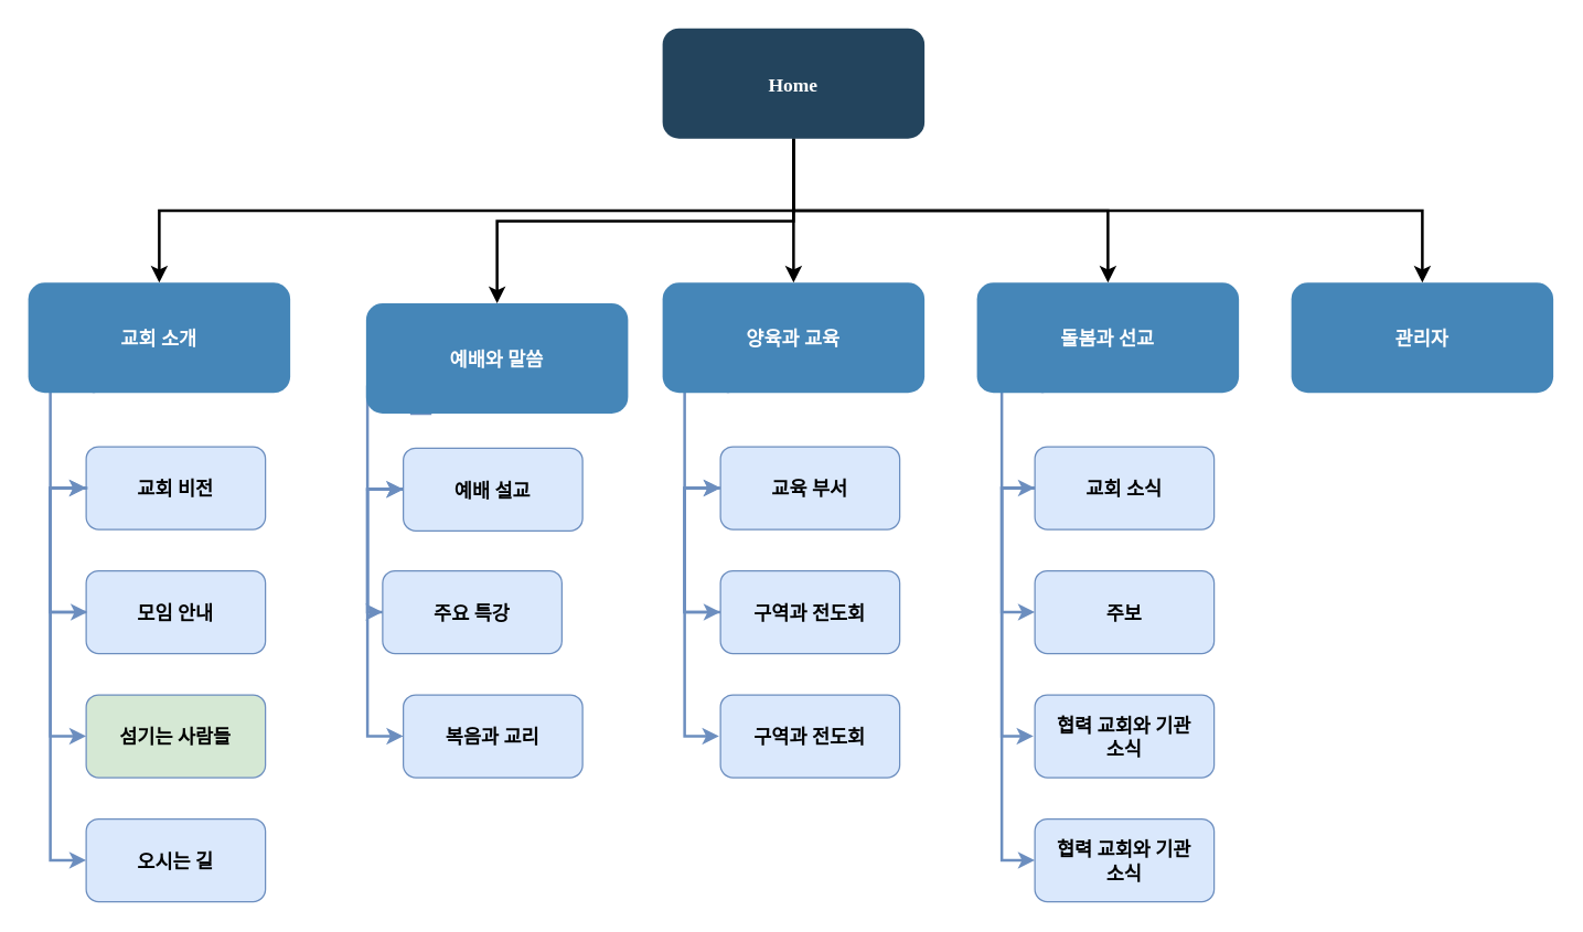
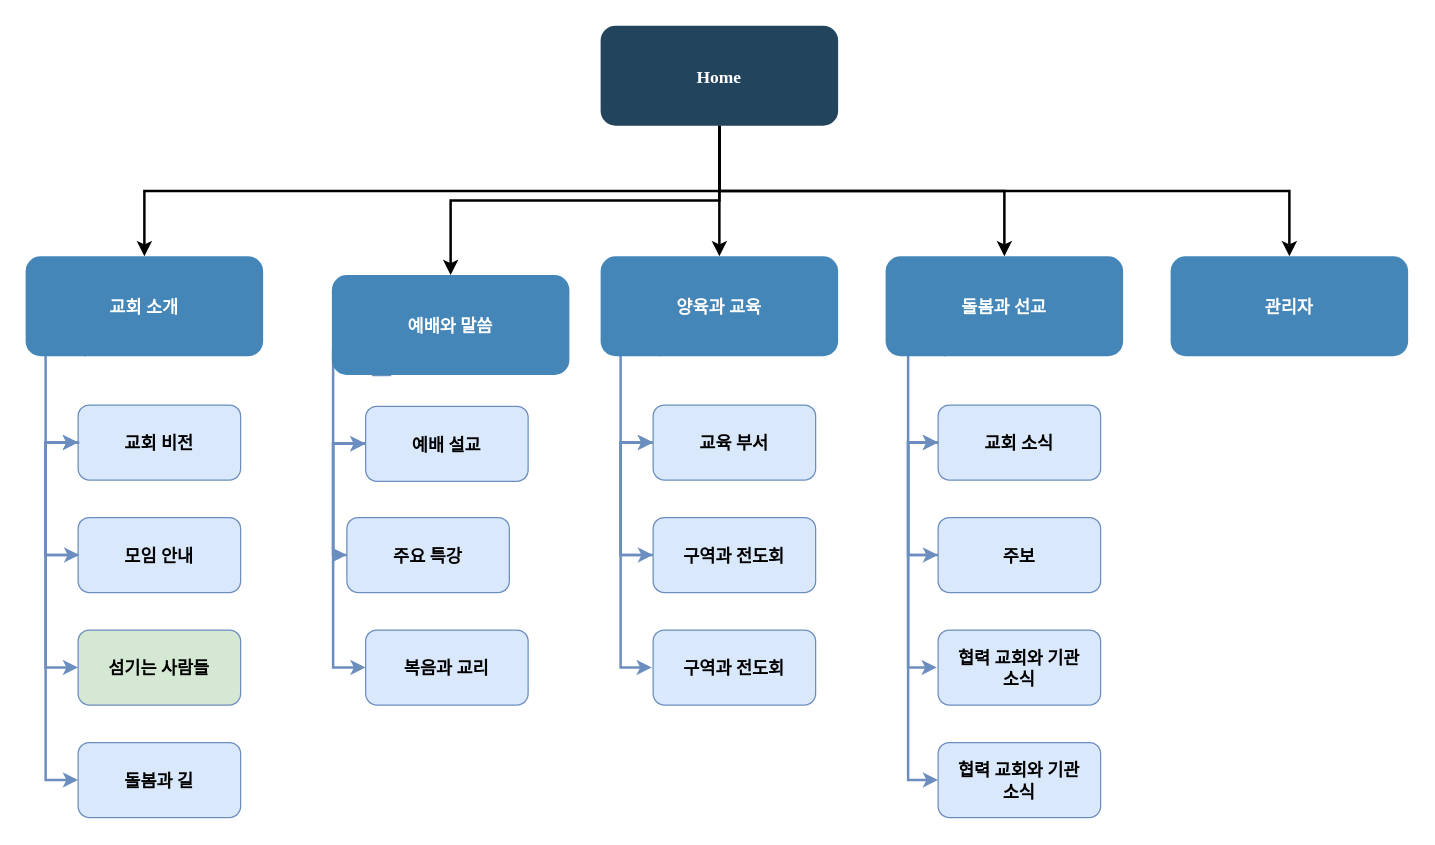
  <mxCell id="0" />
  <mxCell id="1" parent="0" />
  <mxCell id="2" style="edgeStyle=orthogonalEdgeStyle;rounded=0;orthogonalLoop=1;jettySize=auto;html=1;exitX=0.5;exitY=1;exitDx=0;exitDy=0;entryX=0.5;entryY=0;entryDx=0;entryDy=0;strokeWidth=2;" edge="1" parent="1" source="7" target="12"><mxGeometry relative="1" as="geometry" /></mxCell>
  <mxCell id="3" style="edgeStyle=orthogonalEdgeStyle;rounded=0;orthogonalLoop=1;jettySize=auto;html=1;exitX=0.5;exitY=1;exitDx=0;exitDy=0;entryX=0.5;entryY=0;entryDx=0;entryDy=0;strokeWidth=2;" edge="1" parent="1" source="7" target="10"><mxGeometry relative="1" as="geometry" /></mxCell>
  <mxCell id="4" style="edgeStyle=orthogonalEdgeStyle;rounded=0;orthogonalLoop=1;jettySize=auto;html=1;exitX=0.5;exitY=1;exitDx=0;exitDy=0;strokeWidth=2;" edge="1" parent="1" source="7" target="23"><mxGeometry relative="1" as="geometry" /></mxCell>
  <mxCell id="5" style="edgeStyle=orthogonalEdgeStyle;rounded=0;orthogonalLoop=1;jettySize=auto;html=1;exitX=0.5;exitY=1;exitDx=0;exitDy=0;entryX=0.5;entryY=0;entryDx=0;entryDy=0;strokeWidth=2;" edge="1" parent="1" source="7" target="36"><mxGeometry relative="1" as="geometry" /></mxCell>
  <mxCell id="6" style="edgeStyle=orthogonalEdgeStyle;rounded=0;orthogonalLoop=1;jettySize=auto;html=1;exitX=0.5;exitY=1;exitDx=0;exitDy=0;strokeWidth=2;" edge="1" parent="1" source="7" target="8"><mxGeometry relative="1" as="geometry" /></mxCell>
  <mxCell id="7" value="Home" style="rounded=1;fillColor=#23445D;gradientColor=none;strokeColor=none;fontColor=#FFFFFF;fontStyle=1;fontFamily=Tahoma;fontSize=14" parent="1" vertex="1"><mxGeometry x="480" y="20" width="190" height="80" as="geometry" /></mxCell>
  <mxCell id="8" value="관리자" style="rounded=1;fillColor=#4586B8;gradientColor=none;strokeColor=none;fontColor=#FFFFFF;fontStyle=1;fontFamily=Tahoma;fontSize=14" parent="1" vertex="1"><mxGeometry x="936" y="204.5" width="190" height="80" as="geometry" /></mxCell>
  <mxCell id="9" style="edgeStyle=orthogonalEdgeStyle;rounded=0;orthogonalLoop=1;jettySize=auto;html=1;exitX=0.25;exitY=1;exitDx=0;exitDy=0;entryX=0;entryY=0.5;entryDx=0;entryDy=0;strokeWidth=2;fillColor=#dae8fc;strokeColor=#6c8ebf;" edge="1" parent="1" source="10" target="14"><mxGeometry relative="1" as="geometry"><Array as="points"><mxPoint x="298" y="280" /><mxPoint x="266" y="280" /><mxPoint x="266" y="355" /></Array></mxGeometry></mxCell>
  <mxCell id="10" value="예배와 말씀" style="rounded=1;fillColor=#4586B8;gradientColor=none;strokeColor=none;fontColor=#FFFFFF;fontStyle=1;fontFamily=Tahoma;fontSize=14" parent="1" vertex="1"><mxGeometry x="265" y="219.5" width="190" height="80" as="geometry" /></mxCell>
  <mxCell id="11" style="edgeStyle=orthogonalEdgeStyle;rounded=0;orthogonalLoop=1;jettySize=auto;html=1;exitX=0.25;exitY=1;exitDx=0;exitDy=0;strokeWidth=2;entryX=0;entryY=0.5;entryDx=0;entryDy=0;fillColor=#dae8fc;strokeColor=#6c8ebf;" edge="1" parent="1" source="12" target="16"><mxGeometry relative="1" as="geometry"><mxPoint x="36" y="350" as="targetPoint" /><Array as="points"><mxPoint x="68" y="280" /><mxPoint x="36" y="280" /><mxPoint x="36" y="354" /></Array></mxGeometry></mxCell>
  <mxCell id="12" value="교회 소개" style="rounded=1;fillColor=#4586B8;gradientColor=none;strokeColor=none;fontColor=#FFFFFF;fontStyle=1;fontFamily=Tahoma;fontSize=14" parent="1" vertex="1"><mxGeometry x="20" y="204.5" width="190" height="80" as="geometry" /></mxCell>
  <mxCell id="13" style="edgeStyle=orthogonalEdgeStyle;rounded=0;orthogonalLoop=1;jettySize=auto;html=1;exitX=0;exitY=0.5;exitDx=0;exitDy=0;entryX=0;entryY=0.5;entryDx=0;entryDy=0;strokeWidth=2;fillColor=#dae8fc;strokeColor=#6c8ebf;" edge="1" parent="1" source="14" target="33"><mxGeometry relative="1" as="geometry"><Array as="points"><mxPoint x="266" y="355" /><mxPoint x="266" y="534" /></Array></mxGeometry></mxCell>
  <mxCell id="14" value="예배 설교" style="rounded=1;fillColor=#dae8fc;strokeColor=#6c8ebf;fontStyle=1;fontFamily=Tahoma;fontSize=14;" parent="1" vertex="1"><mxGeometry x="292" y="324.5" width="130" height="60" as="geometry" /></mxCell>
  <mxCell id="15" style="edgeStyle=orthogonalEdgeStyle;rounded=0;orthogonalLoop=1;jettySize=auto;html=1;exitX=0;exitY=0.5;exitDx=0;exitDy=0;entryX=0;entryY=0.5;entryDx=0;entryDy=0;strokeWidth=2;fillColor=#dae8fc;strokeColor=#6c8ebf;" edge="1" parent="1" source="16" target="32"><mxGeometry relative="1" as="geometry"><Array as="points"><mxPoint x="36" y="353" /><mxPoint x="36" y="623" /></Array></mxGeometry></mxCell>
  <mxCell id="16" value="교회 비전" style="rounded=1;fillColor=#dae8fc;strokeColor=#6c8ebf;fontStyle=1;fontFamily=Tahoma;fontSize=14;" parent="1" vertex="1"><mxGeometry x="62" y="323.5" width="130" height="60" as="geometry" /></mxCell>
  <mxCell id="17" style="edgeStyle=orthogonalEdgeStyle;rounded=0;orthogonalLoop=1;jettySize=auto;html=1;exitX=0;exitY=0.5;exitDx=0;exitDy=0;entryX=0;entryY=0.5;entryDx=0;entryDy=0;strokeWidth=2;fillColor=#dae8fc;strokeColor=#6c8ebf;" edge="1" parent="1"><mxGeometry relative="1" as="geometry"><mxPoint x="62" y="443.5" as="sourcePoint" /><mxPoint x="62" y="353.5" as="targetPoint" /><Array as="points"><mxPoint x="36" y="443" /><mxPoint x="36" y="353" /></Array></mxGeometry></mxCell>
  <mxCell id="18" value="모임 안내" style="rounded=1;fillColor=#dae8fc;strokeColor=#6c8ebf;fontStyle=1;fontFamily=Tahoma;fontSize=14;" parent="1" vertex="1"><mxGeometry x="62" y="413.5" width="130" height="60" as="geometry" /></mxCell>
  <mxCell id="19" value="섬기는 사람들" style="rounded=1;fillColor=#d5e8d4;strokeColor=#6c8ebf;fontStyle=1;fontFamily=Tahoma;fontSize=14;" parent="1" vertex="1"><mxGeometry x="62" y="503.5" width="130" height="60" as="geometry" /></mxCell>
  <mxCell id="20" value="" style="edgeStyle=elbowEdgeStyle;elbow=horizontal;strokeWidth=2;rounded=0;fillColor=#dae8fc;strokeColor=#6c8ebf;" parent="1" edge="1"><mxGeometry x="-248" y="173.5" width="100" height="100" as="geometry"><mxPoint x="63" y="353.5" as="sourcePoint" /><mxPoint x="63" y="443.5" as="targetPoint" /><Array as="points"><mxPoint x="36" y="400" /></Array></mxGeometry></mxCell>
  <mxCell id="21" value="" style="edgeStyle=elbowEdgeStyle;elbow=horizontal;strokeWidth=2;rounded=0;fillColor=#dae8fc;strokeColor=#6c8ebf;" parent="1" edge="1"><mxGeometry x="-249" y="173.5" width="100" height="100" as="geometry"><mxPoint x="62" y="353.5" as="sourcePoint" /><mxPoint x="62" y="533.5" as="targetPoint" /><Array as="points"><mxPoint x="36" y="440" /><mxPoint x="38" y="430" /><mxPoint x="38" y="420" /><mxPoint x="38" y="420" /><mxPoint x="38" y="470" /><mxPoint x="37" y="520" /><mxPoint x="37" y="443.5" /></Array></mxGeometry></mxCell>
  <mxCell id="22" style="edgeStyle=orthogonalEdgeStyle;rounded=0;orthogonalLoop=1;jettySize=auto;html=1;exitX=0.25;exitY=1;exitDx=0;exitDy=0;entryX=0;entryY=0.5;entryDx=0;entryDy=0;strokeWidth=2;fillColor=#dae8fc;strokeColor=#6c8ebf;" edge="1" parent="1" source="23" target="25"><mxGeometry relative="1" as="geometry"><Array as="points"><mxPoint x="528" y="280" /><mxPoint x="496" y="280" /><mxPoint x="496" y="354" /></Array></mxGeometry></mxCell>
  <mxCell id="23" value="양육과 교육" style="rounded=1;fillColor=#4586B8;gradientColor=none;strokeColor=none;fontColor=#FFFFFF;fontStyle=1;fontFamily=Tahoma;fontSize=14" parent="1" vertex="1"><mxGeometry x="480" y="204.5" width="190" height="80" as="geometry" /></mxCell>
  <mxCell id="24" style="edgeStyle=orthogonalEdgeStyle;rounded=0;orthogonalLoop=1;jettySize=auto;html=1;exitX=0;exitY=0.5;exitDx=0;exitDy=0;entryX=0;entryY=0.5;entryDx=0;entryDy=0;strokeWidth=2;fillColor=#dae8fc;strokeColor=#6c8ebf;" edge="1" parent="1"><mxGeometry relative="1" as="geometry"><mxPoint x="521" y="353.5" as="sourcePoint" /><mxPoint x="521" y="533.5" as="targetPoint" /><Array as="points"><mxPoint x="496" y="354" /><mxPoint x="496" y="534" /></Array></mxGeometry></mxCell>
  <mxCell id="25" value="교육 부서" style="rounded=1;fillColor=#dae8fc;strokeColor=#6c8ebf;fontStyle=1;fontFamily=Tahoma;fontSize=14;" parent="1" vertex="1"><mxGeometry x="522" y="323.5" width="130" height="60" as="geometry" /></mxCell>
  <mxCell id="26" style="edgeStyle=orthogonalEdgeStyle;rounded=0;orthogonalLoop=1;jettySize=auto;html=1;exitX=0;exitY=0.5;exitDx=0;exitDy=0;entryX=0;entryY=0.5;entryDx=0;entryDy=0;strokeWidth=2;fillColor=#dae8fc;strokeColor=#6c8ebf;" edge="1" parent="1" source="27" target="14"><mxGeometry relative="1" as="geometry"><Array as="points"><mxPoint x="266" y="444" /><mxPoint x="266" y="355" /></Array></mxGeometry></mxCell>
  <mxCell id="27" value="주요 특강" style="rounded=1;fillColor=#dae8fc;strokeColor=#6c8ebf;fontStyle=1;fontFamily=Tahoma;fontSize=14;" parent="1" vertex="1"><mxGeometry x="277" y="413.5" width="130" height="60" as="geometry" /></mxCell>
  <mxCell id="28" value="" style="edgeStyle=elbowEdgeStyle;elbow=horizontal;strokeWidth=2;rounded=0;fillColor=#dae8fc;strokeColor=#6c8ebf;" parent="1" target="27" edge="1"><mxGeometry x="-19" y="173.5" width="100" height="100" as="geometry"><mxPoint x="292" y="354" as="sourcePoint" /><mxPoint x="-223" y="3.5" as="targetPoint" /><Array as="points"><mxPoint x="266" y="400" /><mxPoint x="266" y="420" /><mxPoint x="268" y="400" /></Array></mxGeometry></mxCell>
  <mxCell id="29" style="edgeStyle=orthogonalEdgeStyle;rounded=0;orthogonalLoop=1;jettySize=auto;html=1;exitX=0;exitY=0.5;exitDx=0;exitDy=0;entryX=0;entryY=0.5;entryDx=0;entryDy=0;strokeWidth=2;fillColor=#dae8fc;strokeColor=#6c8ebf;" edge="1" parent="1" source="30" target="25"><mxGeometry relative="1" as="geometry"><Array as="points"><mxPoint x="496" y="444" /><mxPoint x="496" y="354" /></Array></mxGeometry></mxCell>
  <mxCell id="30" value="구역과 전도회" style="rounded=1;fillColor=#dae8fc;strokeColor=#6c8ebf;fontStyle=1;fontFamily=Tahoma;fontSize=14;" parent="1" vertex="1"><mxGeometry x="522" y="413.5" width="130" height="60" as="geometry" /></mxCell>
  <mxCell id="31" value="" style="edgeStyle=elbowEdgeStyle;elbow=horizontal;strokeWidth=2;rounded=0;fillColor=#dae8fc;strokeColor=#6c8ebf;" parent="1" target="30" edge="1"><mxGeometry x="211" y="173.5" width="100" height="100" as="geometry"><mxPoint x="522" y="353.5" as="sourcePoint" /><mxPoint x="7" y="3.5" as="targetPoint" /><Array as="points"><mxPoint x="496" y="400" /></Array></mxGeometry></mxCell>
- <mxCell id="32" value="오시는 길" style="rounded=1;fillColor=#dae8fc;strokeColor=#6c8ebf;fontStyle=1;fontFamily=Tahoma;fontSize=14;" vertex="1" parent="1"><mxGeometry x="62" y="593.5" width="130" height="60" as="geometry" /></mxCell>
+ <mxCell id="32" value="돌봄과 길" style="rounded=1;fillColor=#dae8fc;strokeColor=#6c8ebf;fontStyle=1;fontFamily=Tahoma;fontSize=14;" vertex="1" parent="1"><mxGeometry x="62" y="593.5" width="130" height="60" as="geometry" /></mxCell>
  <mxCell id="33" value="복음과 교리" style="rounded=1;fillColor=#dae8fc;strokeColor=#6c8ebf;fontStyle=1;fontFamily=Tahoma;fontSize=14;" vertex="1" parent="1"><mxGeometry x="292" y="503.5" width="130" height="60" as="geometry" /></mxCell>
  <mxCell id="34" value="구역과 전도회" style="rounded=1;fillColor=#dae8fc;strokeColor=#6c8ebf;fontStyle=1;fontFamily=Tahoma;fontSize=14;" vertex="1" parent="1"><mxGeometry x="522" y="503.5" width="130" height="60" as="geometry" /></mxCell>
  <mxCell id="35" style="edgeStyle=orthogonalEdgeStyle;rounded=0;orthogonalLoop=1;jettySize=auto;html=1;exitX=0.25;exitY=1;exitDx=0;exitDy=0;entryX=0;entryY=0.5;entryDx=0;entryDy=0;strokeWidth=2;fillColor=#dae8fc;strokeColor=#6c8ebf;" edge="1" parent="1" source="36" target="39"><mxGeometry relative="1" as="geometry"><Array as="points"><mxPoint x="756" y="280" /><mxPoint x="726" y="280" /><mxPoint x="726" y="354" /></Array></mxGeometry></mxCell>
  <mxCell id="36" value="돌봄과 선교" style="rounded=1;fillColor=#4586B8;gradientColor=none;strokeColor=none;fontColor=#FFFFFF;fontStyle=1;fontFamily=Tahoma;fontSize=14" vertex="1" parent="1"><mxGeometry x="708" y="204.5" width="190" height="80" as="geometry" /></mxCell>
  <mxCell id="37" style="edgeStyle=orthogonalEdgeStyle;rounded=0;orthogonalLoop=1;jettySize=auto;html=1;exitX=0;exitY=0.5;exitDx=0;exitDy=0;entryX=0;entryY=0.5;entryDx=0;entryDy=0;strokeWidth=2;fillColor=#dae8fc;strokeColor=#6c8ebf;" edge="1" parent="1"><mxGeometry relative="1" as="geometry"><mxPoint x="749" y="353.5" as="sourcePoint" /><mxPoint x="749" y="533.5" as="targetPoint" /><Array as="points"><mxPoint x="726" y="354" /><mxPoint x="726" y="534" /></Array></mxGeometry></mxCell>
  <mxCell id="38" style="edgeStyle=orthogonalEdgeStyle;rounded=0;orthogonalLoop=1;jettySize=auto;html=1;exitX=0;exitY=0.5;exitDx=0;exitDy=0;entryX=0;entryY=0.5;entryDx=0;entryDy=0;strokeWidth=2;fillColor=#dae8fc;strokeColor=#6c8ebf;" edge="1" parent="1" source="39" target="44"><mxGeometry relative="1" as="geometry"><Array as="points"><mxPoint x="726" y="354" /><mxPoint x="726" y="624" /></Array></mxGeometry></mxCell>
  <mxCell id="39" value="교회 소식" style="rounded=1;fillColor=#dae8fc;strokeColor=#6c8ebf;fontStyle=1;fontFamily=Tahoma;fontSize=14;" vertex="1" parent="1"><mxGeometry x="750" y="323.5" width="130" height="60" as="geometry" /></mxCell>
+ <mxCell id="40" style="edgeStyle=orthogonalEdgeStyle;rounded=0;orthogonalLoop=1;jettySize=auto;html=1;exitX=0;exitY=0.5;exitDx=0;exitDy=0;entryX=0;entryY=0.5;entryDx=0;entryDy=0;strokeWidth=2;fillColor=#dae8fc;strokeColor=#6c8ebf;" edge="1" parent="1" source="41" target="39"><mxGeometry relative="1" as="geometry"><Array as="points"><mxPoint x="726" y="444" /><mxPoint x="726" y="354" /></Array></mxGeometry></mxCell>
  <mxCell id="41" value="주보" style="rounded=1;fillColor=#dae8fc;strokeColor=#6c8ebf;fontStyle=1;fontFamily=Tahoma;fontSize=14;" vertex="1" parent="1"><mxGeometry x="750" y="413.5" width="130" height="60" as="geometry" /></mxCell>
  <mxCell id="42" value="" style="edgeStyle=elbowEdgeStyle;elbow=horizontal;strokeWidth=2;rounded=0;fillColor=#dae8fc;strokeColor=#6c8ebf;" edge="1" parent="1" target="41"><mxGeometry x="439" y="173.5" width="100" height="100" as="geometry"><mxPoint x="750" y="353.5" as="sourcePoint" /><mxPoint x="235" y="3.5" as="targetPoint" /><Array as="points"><mxPoint x="726" y="400" /></Array></mxGeometry></mxCell>
  <mxCell id="43" value="협력 교회와 기관&#10;소식" style="rounded=1;fillColor=#dae8fc;strokeColor=#6c8ebf;fontStyle=1;fontFamily=Tahoma;fontSize=14;" vertex="1" parent="1"><mxGeometry x="750" y="503.5" width="130" height="60" as="geometry" /></mxCell>
  <mxCell id="44" value="협력 교회와 기관&#10;소식" style="rounded=1;fillColor=#dae8fc;strokeColor=#6c8ebf;fontStyle=1;fontFamily=Tahoma;fontSize=14;" vertex="1" parent="1"><mxGeometry x="750" y="593.5" width="130" height="60" as="geometry" /></mxCell>
